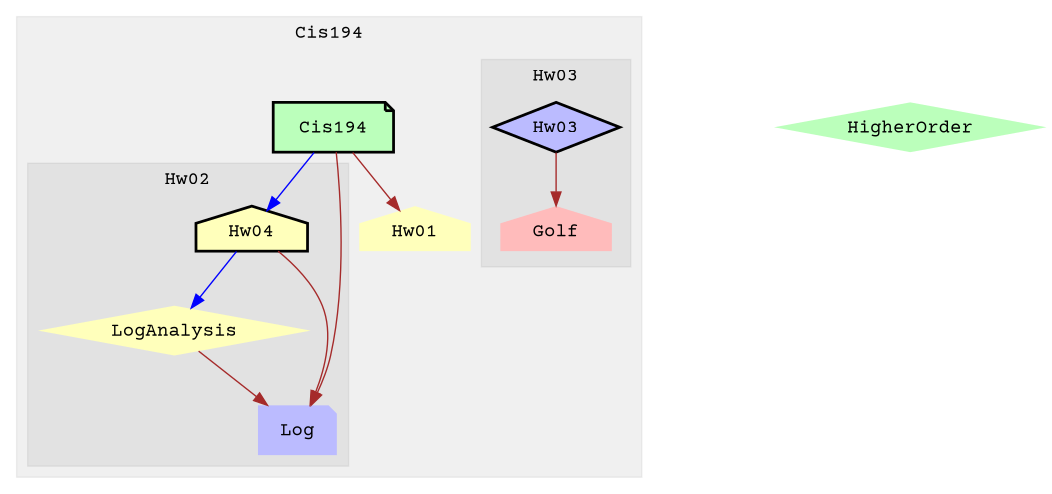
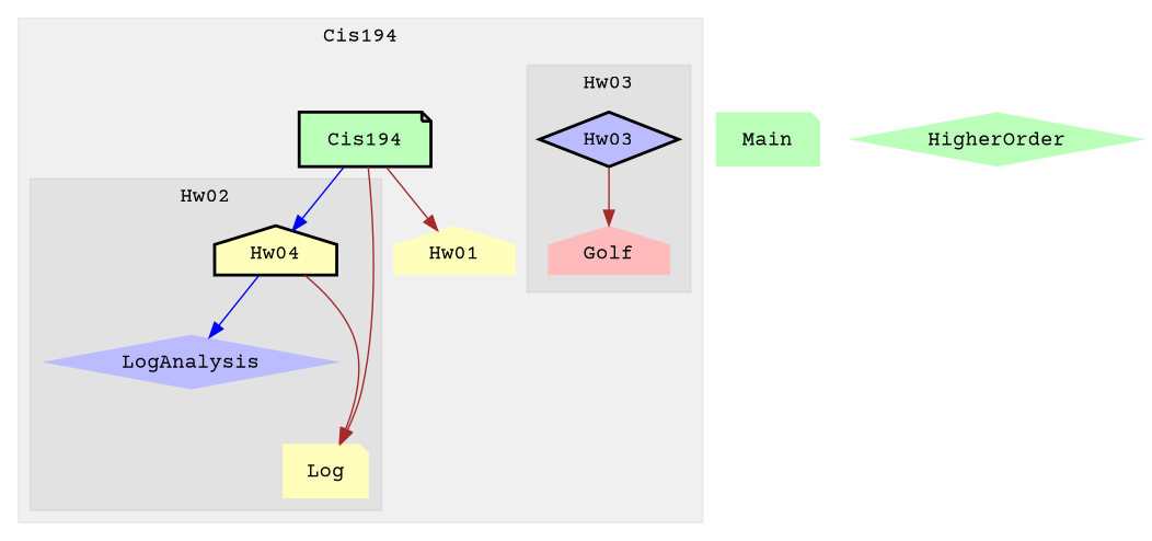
  digraph {
    fontname="Courier Prime"
    node [fillcolor="#bbbbff" fontname="Courier Prime" shape=house style=filled penwidth=0]
    edge [color=brown fontname="Courier Prime"]
    n1 [fillcolor="#ffffbb" height=0.5 label=Hw04 style="filled,bold" width=1.0652 penwidth=""]
-   n2 [fillcolor="#ffffbb" height=0.5 label=LogAnalysis shape=diamond width=1.8776]
-   n3 [height=0.5 label=Log shape=note width=0.79437]
+   n2 [height=0.5 label=LogAnalysis shape=diamond width=1.8776]
+   n3 [fillcolor="#ffffbb" height=0.5 label=Log shape=note width=0.79437]
    n4 [height=0.5 label=Hw03 shape=diamond style="filled,bold" width=1.0652 penwidth=""]
    n5 [fillcolor="#ffbbbb" height=0.5 label=Golf width=0.83048]
    n6 [fillcolor="#bbffbb" height=0.5 label=Cis194 shape=note style="filled,bold" width=1.2096 penwidth=""]
    n7 [fillcolor="#ffffbb" height=0.5 label=Hw01 width=1.0652]
+   n8 [fillcolor="#bbffbb" height=0.5 label=Main shape=note width=0.95686]
    n9 [fillcolor="#bbffbb" height=0.5 label=HigherOrder shape=diamond width=1.9679]
    subgraph cluster_1 {
      color="#0000000F"
      label=Cis194
      style=filled
      n6
      n7
      subgraph cluster_2 {
        color="#0000000F"
        label=Hw02
        style=filled
        n1
        n2
        n3
      }
      subgraph cluster_3 {
        color="#0000000F"
        label=Hw03
        style=filled
        n4
        n5
      }
    }
    n1 -> n2 [color=blue]
    n1 -> n3
-   n2 -> n3
    n4 -> n5
    n6 -> n1 [color=blue]
    n6 -> n3
    n6 -> n7
  }
